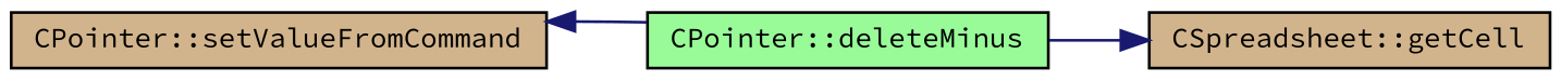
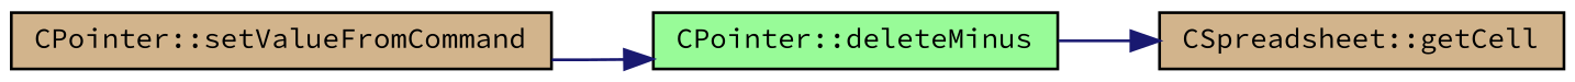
  digraph {
    fontname="Source Code Pro"
    rankdir=LR
    node [color=black fillcolor=tan fontname="Source Code Pro" fontsize=10 shape=record style=filled]
    edge [color=midnightblue fontname="Source Code Pro" fontsize=10 labelfontname=Helvetica labelfontsize=10 style=solid]
    n1 [fontcolor=black height=0.2 label="CPointer::setValueFromCommand" width=0.4]
    n2 [fillcolor=palegreen height=0.2 label="CPointer::deleteMinus" width=0.4]
    n3 [height=0.2 label="CSpreadsheet::getCell" width=0.4]
-   n2 -> n1
+   n1 -> n2
    n2 -> n3
  }
